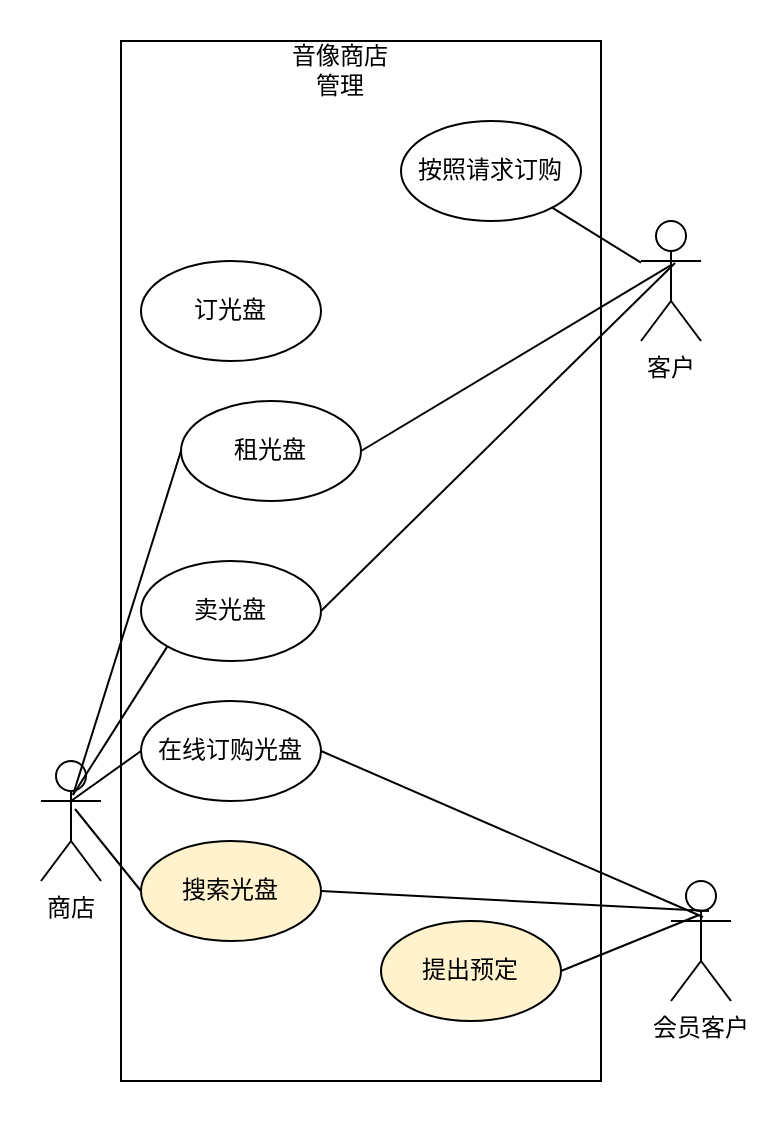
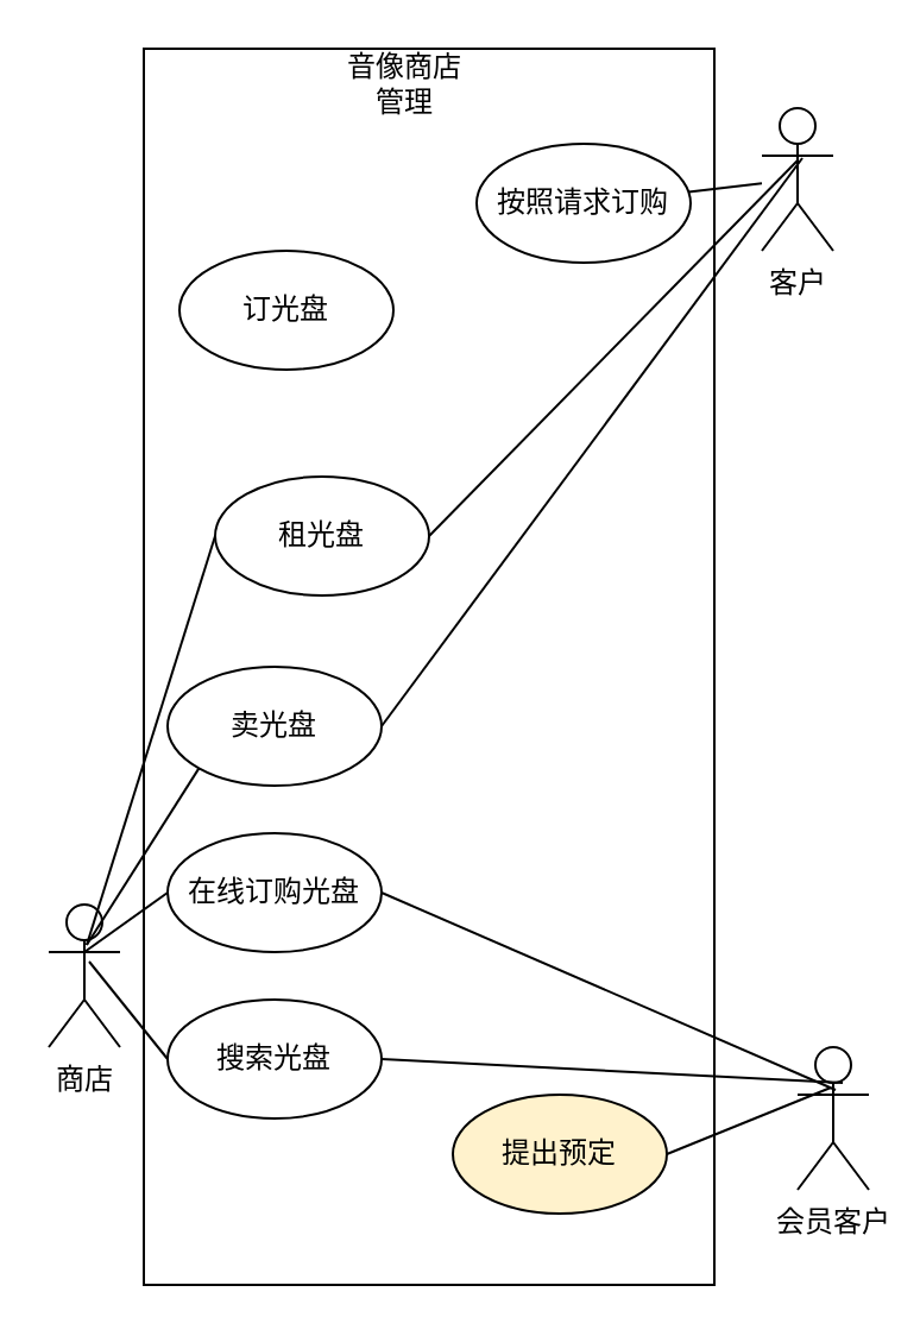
  <mxCell id="0" />
  <mxCell id="1" parent="0" />
  <mxCell id="2" value="商店" style="shape=umlActor;verticalLabelPosition=bottom;verticalAlign=top;html=1;" parent="1" vertex="1"><mxGeometry x="20" y="380" width="30" height="60" as="geometry" /></mxCell>
- <mxCell id="3" value="客户" style="shape=umlActor;verticalLabelPosition=bottom;verticalAlign=top;html=1;" parent="1" vertex="1"><mxGeometry x="320" y="110" width="30" height="60" as="geometry" /></mxCell>
+ <mxCell id="3" value="客户" style="shape=umlActor;verticalLabelPosition=bottom;verticalAlign=top;html=1;" parent="1" vertex="1"><mxGeometry x="320" y="45" width="30" height="60" as="geometry" /></mxCell>
  <mxCell id="4" value="会员客户" style="shape=umlActor;verticalLabelPosition=bottom;verticalAlign=top;html=1;" parent="1" vertex="1"><mxGeometry x="335" y="440" width="30" height="60" as="geometry" /></mxCell>
  <mxCell id="5" value="" style="rounded=0;whiteSpace=wrap;html=1;fillColor=none;" vertex="1" parent="1"><mxGeometry x="60" y="20" width="240" height="520" as="geometry" /></mxCell>
  <mxCell id="6" value="音像商店管理" style="text;html=1;align=center;verticalAlign=middle;whiteSpace=wrap;rounded=0;" vertex="1" parent="1"><mxGeometry x="140" y="20" width="60" height="30" as="geometry" /></mxCell>
  <mxCell id="7" value="按照请求订购" style="ellipse;whiteSpace=wrap;html=1;" vertex="1" parent="1"><mxGeometry x="200" y="60" width="90" height="50" as="geometry" /></mxCell>
- <mxCell id="8" value="订光盘" style="ellipse;whiteSpace=wrap;html=1;" vertex="1" parent="1"><mxGeometry x="70" y="130" width="90" height="50" as="geometry" /></mxCell>
+ <mxCell id="8" value="订光盘" style="ellipse;whiteSpace=wrap;html=1;" vertex="1" parent="1"><mxGeometry x="75" y="105" width="90" height="50" as="geometry" /></mxCell>
  <mxCell id="9" value="租光盘" style="ellipse;whiteSpace=wrap;html=1;" vertex="1" parent="1"><mxGeometry x="90" y="200" width="90" height="50" as="geometry" /></mxCell>
  <mxCell id="10" value="卖光盘" style="ellipse;whiteSpace=wrap;html=1;" vertex="1" parent="1"><mxGeometry x="70" y="280" width="90" height="50" as="geometry" /></mxCell>
  <mxCell id="11" value="在线订购光盘" style="ellipse;whiteSpace=wrap;html=1;" vertex="1" parent="1"><mxGeometry x="70" y="350" width="90" height="50" as="geometry" /></mxCell>
- <mxCell id="12" value="搜索光盘" style="ellipse;whiteSpace=wrap;html=1;fillColor=#fff2cc;" vertex="1" parent="1"><mxGeometry x="70" y="420" width="90" height="50" as="geometry" /></mxCell>
+ <mxCell id="12" value="搜索光盘" style="ellipse;whiteSpace=wrap;html=1;" vertex="1" parent="1"><mxGeometry x="70" y="420" width="90" height="50" as="geometry" /></mxCell>
  <mxCell id="13" value="提出预定" style="ellipse;whiteSpace=wrap;html=1;fillColor=#fff2cc;" vertex="1" parent="1"><mxGeometry x="190" y="460" width="90" height="50" as="geometry" /></mxCell>
  <mxCell id="14" value="" style="endArrow=none;html=1;rounded=0;" edge="1" parent="1" source="7" target="3"><mxGeometry width="50" height="50" relative="1" as="geometry"><mxPoint x="220" y="270" as="sourcePoint" /><mxPoint x="270" y="220" as="targetPoint" /></mxGeometry></mxCell>
  <mxCell id="15" value="" style="endArrow=none;html=1;rounded=0;exitX=0.533;exitY=0.283;exitDx=0;exitDy=0;exitPerimeter=0;entryX=0;entryY=0.5;entryDx=0;entryDy=0;" edge="1" parent="1" source="2" target="9"><mxGeometry width="50" height="50" relative="1" as="geometry"><mxPoint x="0" y="310" as="sourcePoint" /><mxPoint x="50" y="260" as="targetPoint" /></mxGeometry></mxCell>
  <mxCell id="16" value="" style="endArrow=none;html=1;rounded=0;exitX=0.533;exitY=0.283;exitDx=0;exitDy=0;exitPerimeter=0;entryX=0;entryY=1;entryDx=0;entryDy=0;" edge="1" parent="1" source="2" target="10"><mxGeometry width="50" height="50" relative="1" as="geometry"><mxPoint x="190" y="330" as="sourcePoint" /><mxPoint x="240" y="280" as="targetPoint" /></mxGeometry></mxCell>
  <mxCell id="17" value="" style="endArrow=none;html=1;rounded=0;entryX=0;entryY=0.5;entryDx=0;entryDy=0;" edge="1" parent="1" target="11"><mxGeometry width="50" height="50" relative="1" as="geometry"><mxPoint x="35" y="400" as="sourcePoint" /><mxPoint x="250" y="330" as="targetPoint" /></mxGeometry></mxCell>
  <mxCell id="18" value="" style="endArrow=none;html=1;rounded=0;exitX=0.567;exitY=0.4;exitDx=0;exitDy=0;exitPerimeter=0;entryX=0;entryY=0.5;entryDx=0;entryDy=0;" edge="1" parent="1" source="2" target="12"><mxGeometry width="50" height="50" relative="1" as="geometry"><mxPoint x="250" y="390" as="sourcePoint" /><mxPoint x="300" y="340" as="targetPoint" /></mxGeometry></mxCell>
  <mxCell id="19" value="" style="endArrow=none;html=1;rounded=0;entryX=0.5;entryY=0.367;entryDx=0;entryDy=0;entryPerimeter=0;exitX=1;exitY=0.5;exitDx=0;exitDy=0;" edge="1" parent="1" source="9" target="3"><mxGeometry width="50" height="50" relative="1" as="geometry"><mxPoint x="220" y="320" as="sourcePoint" /><mxPoint x="270" y="270" as="targetPoint" /></mxGeometry></mxCell>
  <mxCell id="20" value="" style="endArrow=none;html=1;rounded=0;entryX=0.567;entryY=0.35;entryDx=0;entryDy=0;entryPerimeter=0;exitX=1;exitY=0.5;exitDx=0;exitDy=0;" edge="1" parent="1" source="10" target="3"><mxGeometry width="50" height="50" relative="1" as="geometry"><mxPoint x="190" y="330" as="sourcePoint" /><mxPoint x="240" y="280" as="targetPoint" /></mxGeometry></mxCell>
  <mxCell id="21" value="" style="endArrow=none;html=1;rounded=0;exitX=1;exitY=0.5;exitDx=0;exitDy=0;entryX=0.533;entryY=0.3;entryDx=0;entryDy=0;entryPerimeter=0;" edge="1" parent="1" source="11" target="4"><mxGeometry width="50" height="50" relative="1" as="geometry"><mxPoint x="240" y="380" as="sourcePoint" /><mxPoint x="290" y="330" as="targetPoint" /></mxGeometry></mxCell>
  <mxCell id="22" value="" style="endArrow=none;html=1;rounded=0;exitX=1;exitY=0.5;exitDx=0;exitDy=0;entryX=0.633;entryY=0.25;entryDx=0;entryDy=0;entryPerimeter=0;" edge="1" parent="1" source="12" target="4"><mxGeometry width="50" height="50" relative="1" as="geometry"><mxPoint x="220" y="360" as="sourcePoint" /><mxPoint x="270" y="310" as="targetPoint" /></mxGeometry></mxCell>
  <mxCell id="23" value="" style="endArrow=none;html=1;rounded=0;exitX=1;exitY=0.5;exitDx=0;exitDy=0;entryX=0.467;entryY=0.283;entryDx=0;entryDy=0;entryPerimeter=0;" edge="1" parent="1" source="13" target="4"><mxGeometry width="50" height="50" relative="1" as="geometry"><mxPoint x="330" y="380" as="sourcePoint" /><mxPoint x="380" y="330" as="targetPoint" /></mxGeometry></mxCell>
